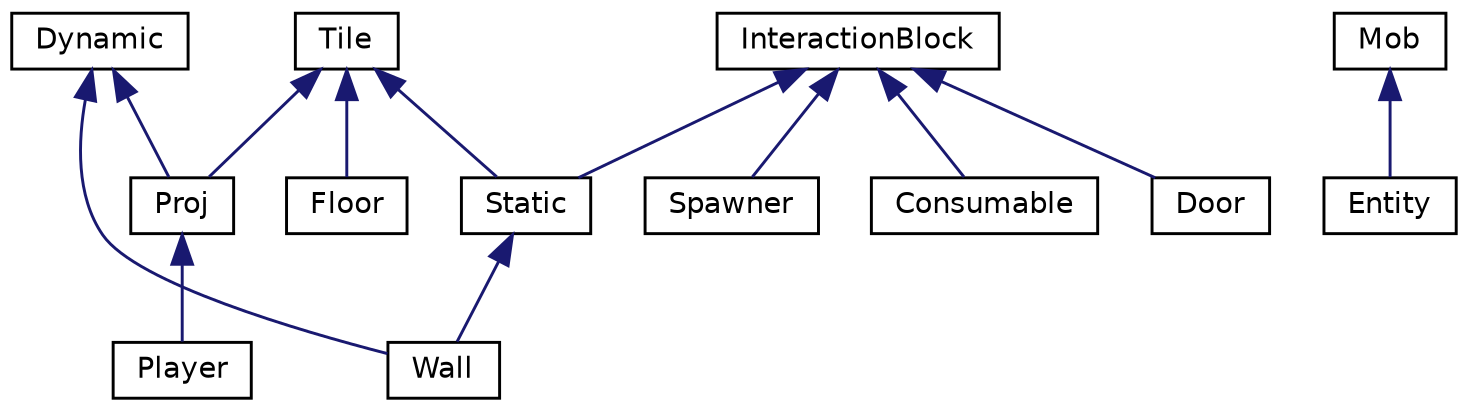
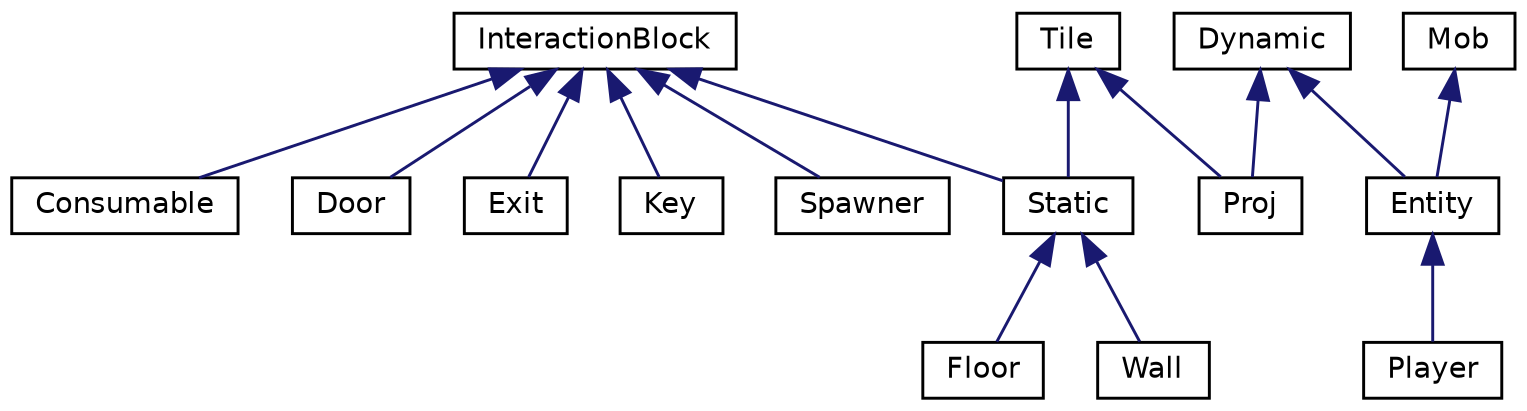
  digraph {
    rankdir=TB
    node [color=black fillcolor=white fontname=Helvetica fontsize=10 shape=record style=filled]
    edge [color=midnightblue dir=back fontname=Helvetica fontsize=10 labelfontname=Helvetica labelfontsize=10 style=solid]
    n1 [height=0.2 label=Tile width=0.4]
    n2 [height=0.2 label=Static width=0.4]
    n3 [height=0.2 label=Proj width=0.4]
    n4 [height=0.2 label=Dynamic width=0.4]
    n5 [height=0.2 label=Entity width=0.4]
    n6 [height=0.2 label=Floor width=0.4]
    n7 [height=0.2 label=Wall width=0.4]
    n8 [height=0.2 label=Player width=0.4]
    n9 [height=0.2 label=Mob width=0.4]
    n10 [height=0.2 label=InteractionBlock width=0.4]
    n11 [height=0.2 label=Consumable width=0.4]
    n12 [height=0.2 label=Door width=0.4]
+   n13 [height=0.2 label=Exit width=0.4]
+   n14 [height=0.2 label=Key width=0.4]
    n15 [height=0.2 label=Spawner width=0.4]
    n1 -> n2
    n1 -> n3
-   n1 -> n6
+   n2 -> n6
    n2 -> n7
    n4 -> n3
-   n4 -> n7
-   n3 -> n8
+   n4 -> n5
+   n5 -> n8
    n9 -> n5
    n10 -> n2
    n10 -> n11
    n10 -> n12
+   n10 -> n13
+   n10 -> n14
    n10 -> n15
  }
